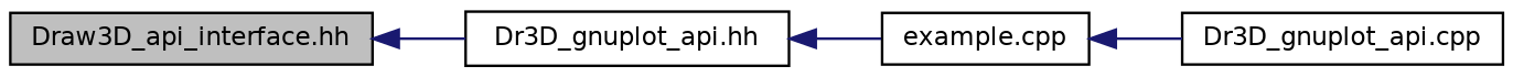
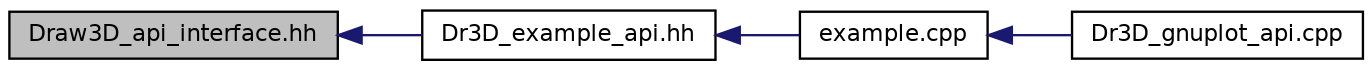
  digraph {
    rankdir=LR
    node [color=black fillcolor=white fontname=Helvetica fontsize=10 shape=record style=filled]
    edge [color=midnightblue dir=back fontname=Helvetica fontsize=10 labelfontname=Helvetica labelfontsize=10 style=solid]
    n1 [fillcolor=grey75 fontcolor=black height=0.2 label="Draw3D_api_interface.hh" width=0.4]
-   n2 [height=0.2 label="Dr3D_gnuplot_api.hh" width=0.4]
+   n2 [height=0.2 label="Dr3D_example_api.hh" width=0.4]
    n3 [height=0.2 label="example.cpp" width=0.4]
    n4 [height=0.2 label="Dr3D_gnuplot_api.cpp" width=0.4]
    n1 -> n2
    n2 -> n3
    n3 -> n4
  }
